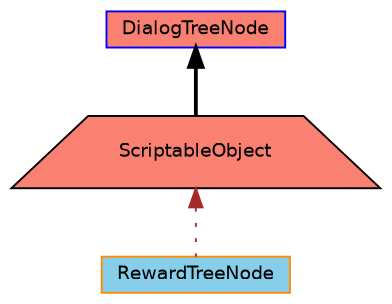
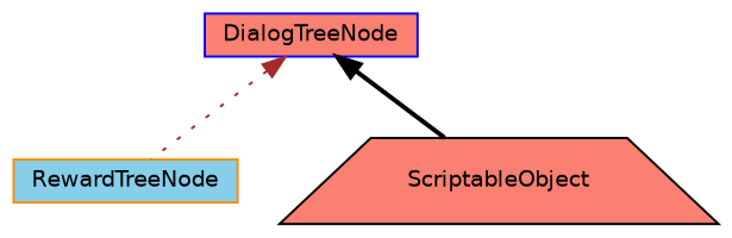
  digraph {
    node [fillcolor=salmon fontname=Helvetica fontsize=10 shape=box style=filled]
    edge [dir=back fontname=Helvetica fontsize=10 labelfontname=Helvetica labelfontsize=10]
    n1 [color=darkorange fillcolor=skyblue fontcolor=black height=0.2 label=RewardTreeNode width=0.4]
    n2 [color=blue height=0.2 label=DialogTreeNode width=0.4]
    n3 [color=black height=0.2 label=ScriptableObject shape=trapezium width=0.4]
-   n3 -> n1 [color=brown style=dotted]
+   n2 -> n1 [color=brown style=dotted]
    n2 -> n3 [color=black style=bold]
  }
